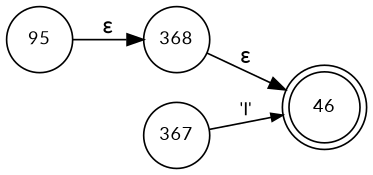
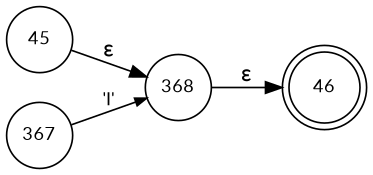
  digraph {
    fontname=Lato
    rankdir=LR
    node [fixedsize=true fontname=Lato fontsize=11 shape=circle peripheries=1]
    edge [fontname=Lato]
    n1 [label=46 shape=doublecircle width=.6 peripheries=""]
    n2 [label=368 width=.55]
-   n3 [label=95 width=.55]
+   n3 [label=45 width=.55]
    n4 [label=367 width=.55]
    n2 -> n1 [label="&epsilon;"]
    n3 -> n2 [label="&epsilon;"]
-   n4 -> n1 [arrowhead=normal arrowsize=.7 fontsize=11 label="'I'"]
+   n4 -> n2 [arrowhead=normal arrowsize=.7 fontsize=11 label="'I'"]
  }
